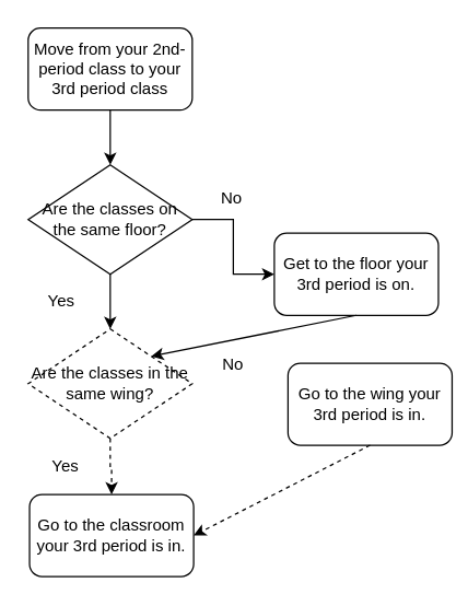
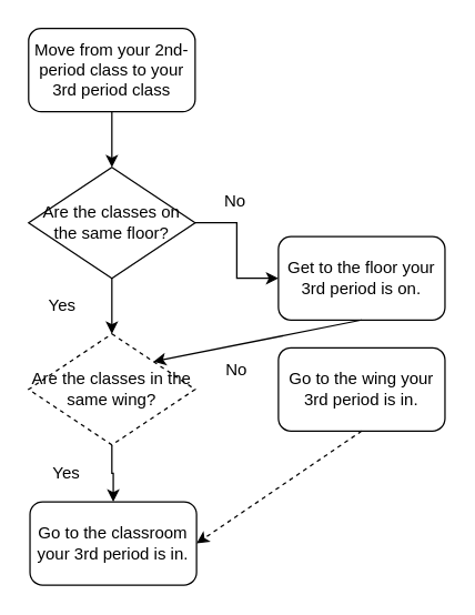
  <mxCell id="0" />
  <mxCell id="1" parent="0" />
  <mxCell id="2" style="edgeStyle=orthogonalEdgeStyle;rounded=0;orthogonalLoop=1;jettySize=auto;html=1;" edge="1" parent="1" source="3" target="5"><mxGeometry relative="1" as="geometry"><mxPoint x="80" y="130" as="targetPoint" /></mxGeometry></mxCell>
  <mxCell id="3" value="Move from your 2nd-period class to your 3rd period class" style="rounded=1;whiteSpace=wrap;html=1;" vertex="1" parent="1"><mxGeometry x="20" y="20" width="120" height="60" as="geometry" /></mxCell>
  <mxCell id="4" style="edgeStyle=orthogonalEdgeStyle;rounded=0;orthogonalLoop=1;jettySize=auto;html=1;exitX=1;exitY=0.5;exitDx=0;exitDy=0;entryX=0;entryY=0.5;entryDx=0;entryDy=0;" edge="1" parent="1" source="5" target="6"><mxGeometry relative="1" as="geometry" /></mxCell>
  <mxCell id="5" value="Are the classes on the same floor?" style="rhombus;whiteSpace=wrap;html=1;" vertex="1" parent="1"><mxGeometry x="20" y="120" width="120" height="80" as="geometry" /></mxCell>
  <mxCell id="6" value="Get to the floor your 3rd period is on." style="rounded=1;whiteSpace=wrap;html=1;" vertex="1" parent="1"><mxGeometry x="200" y="170" width="120" height="60" as="geometry" /></mxCell>
- <mxCell id="7" value="Go to the wing your 3rd period is in." style="rounded=1;whiteSpace=wrap;html=1;" vertex="1" parent="1"><mxGeometry x="210" y="265" width="120" height="60" as="geometry" /></mxCell>
- <mxCell id="8" value="" style="edgeStyle=orthogonalEdgeStyle;rounded=0;orthogonalLoop=1;jettySize=auto;html=1;entryX=0.5;entryY=0;entryDx=0;entryDy=0;dashed=1;" edge="1" parent="1" source="9" target="17"><mxGeometry relative="1" as="geometry"><mxPoint x="79" y="356" as="targetPoint" /></mxGeometry></mxCell>
+ <mxCell id="7" value="Go to the wing your 3rd period is in." style="rounded=1;whiteSpace=wrap;html=1;" vertex="1" parent="1"><mxGeometry x="200" y="250" width="120" height="60" as="geometry" /></mxCell>
+ <mxCell id="8" value="" style="edgeStyle=orthogonalEdgeStyle;rounded=0;orthogonalLoop=1;jettySize=auto;html=1;entryX=0.5;entryY=0;entryDx=0;entryDy=0;" edge="1" parent="1" source="9" target="17"><mxGeometry relative="1" as="geometry"><mxPoint x="79" y="356" as="targetPoint" /></mxGeometry></mxCell>
  <mxCell id="9" value="Are the classes in the same wing?" style="rhombus;whiteSpace=wrap;html=1;dashed=1;" vertex="1" parent="1"><mxGeometry x="20" y="240" width="120" height="80" as="geometry" /></mxCell>
  <mxCell id="10" value="" style="endArrow=classic;html=1;rounded=0;exitX=0.5;exitY=1;exitDx=0;exitDy=0;entryX=1;entryY=0;entryDx=0;entryDy=0;" edge="1" parent="1" source="6" target="9"><mxGeometry width="50" height="50" relative="1" as="geometry"><mxPoint x="220" y="430" as="sourcePoint" /><mxPoint x="270" y="380" as="targetPoint" /></mxGeometry></mxCell>
  <mxCell id="11" value="" style="endArrow=classic;html=1;rounded=0;exitX=0.5;exitY=1;exitDx=0;exitDy=0;" edge="1" parent="1" source="5" target="9"><mxGeometry width="50" height="50" relative="1" as="geometry"><mxPoint x="220" y="430" as="sourcePoint" /><mxPoint x="270" y="380" as="targetPoint" /></mxGeometry></mxCell>
  <mxCell id="12" value="" style="endArrow=classic;html=1;rounded=0;exitX=0.5;exitY=1;exitDx=0;exitDy=0;entryX=1;entryY=0.5;entryDx=0;entryDy=0;dashed=1;" edge="1" parent="1" source="7" target="17"><mxGeometry width="50" height="50" relative="1" as="geometry"><mxPoint x="220" y="430" as="sourcePoint" /><mxPoint x="114.032" y="379.355" as="targetPoint" /></mxGeometry></mxCell>
  <mxCell id="13" value="No" style="text;html=1;strokeColor=none;fillColor=none;align=center;verticalAlign=middle;whiteSpace=wrap;rounded=0;" vertex="1" parent="1"><mxGeometry x="139" y="130" width="60" height="30" as="geometry" /></mxCell>
  <mxCell id="14" value="Yes" style="text;html=1;align=center;verticalAlign=middle;resizable=0;points=[];autosize=1;strokeColor=none;fillColor=none;" vertex="1" parent="1"><mxGeometry x="24" y="205" width="40" height="30" as="geometry" /></mxCell>
  <mxCell id="15" value="No" style="text;html=1;strokeColor=none;fillColor=none;align=center;verticalAlign=middle;whiteSpace=wrap;rounded=0;" vertex="1" parent="1"><mxGeometry x="140" y="251" width="60" height="30" as="geometry" /></mxCell>
  <mxCell id="16" value="Yes" style="text;html=1;align=center;verticalAlign=middle;resizable=0;points=[];autosize=1;strokeColor=none;fillColor=none;" vertex="1" parent="1"><mxGeometry x="27" y="326" width="40" height="30" as="geometry" /></mxCell>
  <mxCell id="17" value="Go to the classroom your 3rd period is in." style="rounded=1;whiteSpace=wrap;html=1;" vertex="1" parent="1"><mxGeometry x="21" y="361" width="120" height="60" as="geometry" /></mxCell>
